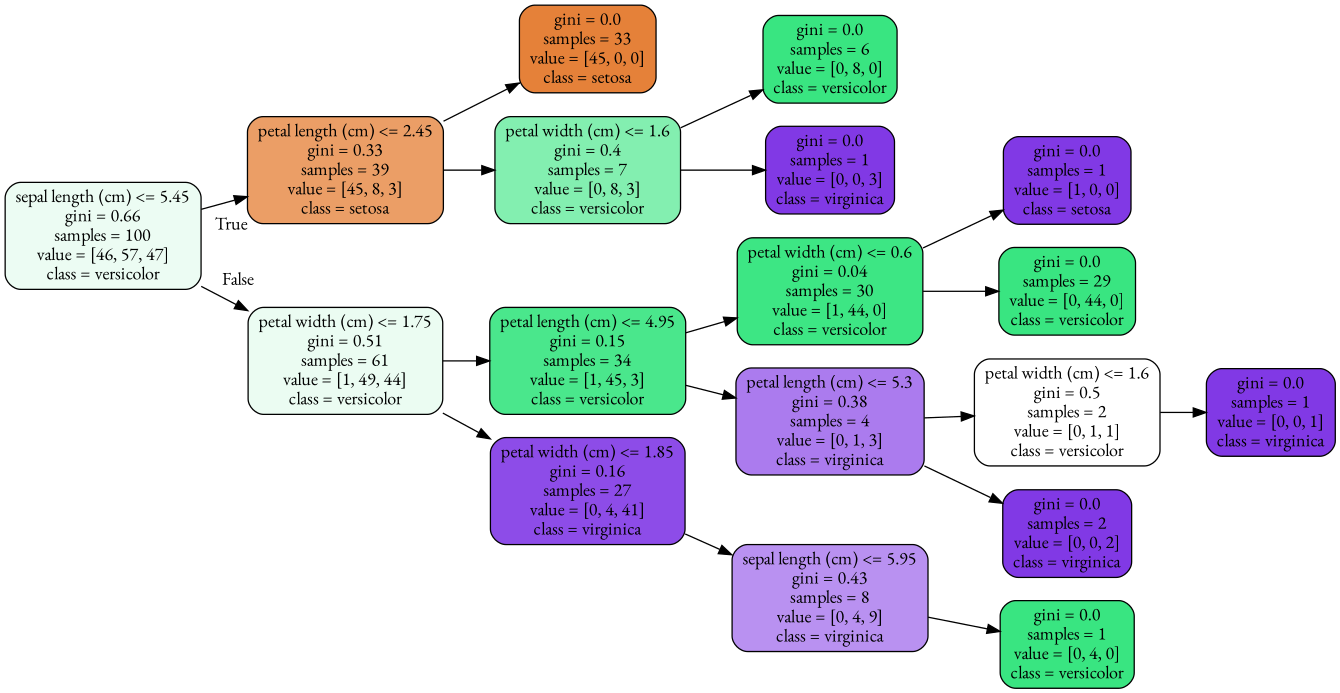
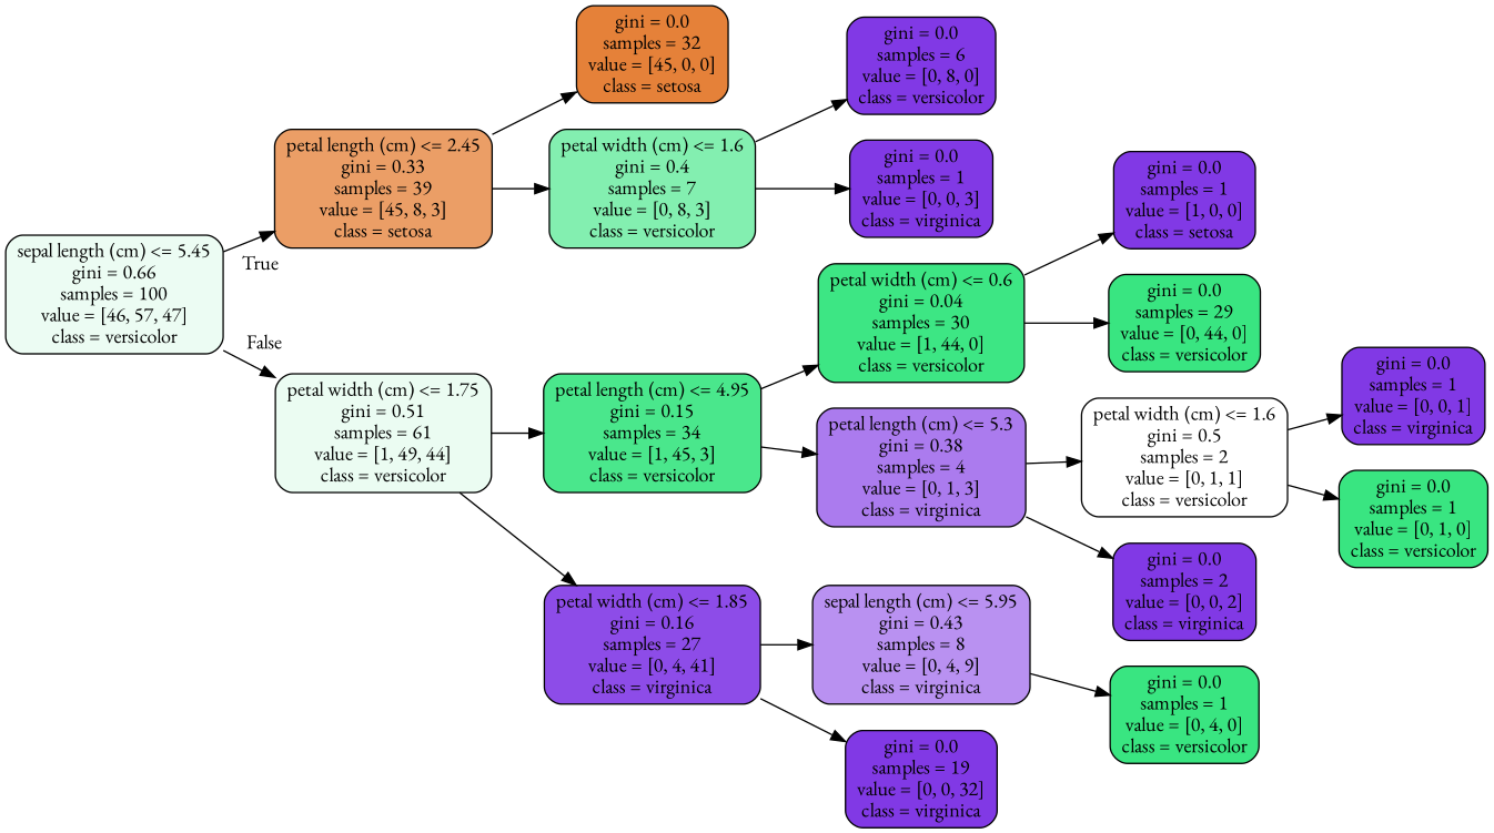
  digraph {
    fontname="EB Garamond"
    rankdir=LR
    node [color=black fillcolor="#8139e5" fontname="EB Garamond" shape=box style="filled, rounded"]
    edge [fontname="EB Garamond"]
    n1 [fillcolor="#ecfcf3" label="sepal length (cm) <= 5.45\ngini = 0.66\nsamples = 100\nvalue = [46, 57, 47]\nclass = versicolor"]
    n2 [fillcolor="#eb9e66" label="petal length (cm) <= 2.45\ngini = 0.33\nsamples = 39\nvalue = [45, 8, 3]\nclass = setosa"]
    n3 [fillcolor="#ebfcf2" label="petal width (cm) <= 1.75\ngini = 0.51\nsamples = 61\nvalue = [1, 49, 44]\nclass = versicolor"]
-   n4 [fillcolor="#e58139" label="gini = 0.0\nsamples = 33\nvalue = [45, 0, 0]\nclass = setosa"]
+   n4 [fillcolor="#e58139" label="gini = 0.0\nsamples = 32\nvalue = [45, 0, 0]\nclass = setosa"]
    n5 [fillcolor="#83efb0" label="petal width (cm) <= 1.6\ngini = 0.4\nsamples = 7\nvalue = [0, 8, 3]\nclass = versicolor"]
    n6 [fillcolor="#4ae78c" label="petal length (cm) <= 4.95\ngini = 0.15\nsamples = 34\nvalue = [1, 45, 3]\nclass = versicolor"]
    n7 [fillcolor="#8d4ce8" label="petal width (cm) <= 1.85\ngini = 0.16\nsamples = 27\nvalue = [0, 4, 41]\nclass = virginica"]
-   n8 [fillcolor="#39e581" label="gini = 0.0\nsamples = 6\nvalue = [0, 8, 0]\nclass = versicolor"]
+   n8 [label="gini = 0.0\nsamples = 6\nvalue = [0, 8, 0]\nclass = versicolor"]
    n9 [label="gini = 0.0\nsamples = 1\nvalue = [0, 0, 3]\nclass = virginica"]
    n10 [fillcolor="#3de684" label="petal width (cm) <= 0.6\ngini = 0.04\nsamples = 30\nvalue = [1, 44, 0]\nclass = versicolor"]
    n11 [fillcolor="#ab7bee" label="petal length (cm) <= 5.3\ngini = 0.38\nsamples = 4\nvalue = [0, 1, 3]\nclass = virginica"]
    n12 [fillcolor="#b991f1" label="sepal length (cm) <= 5.95\ngini = 0.43\nsamples = 8\nvalue = [0, 4, 9]\nclass = virginica"]
+   n13 [label="gini = 0.0\nsamples = 19\nvalue = [0, 0, 32]\nclass = virginica"]
    n14 [label="gini = 0.0\nsamples = 1\nvalue = [1, 0, 0]\nclass = setosa"]
    n15 [fillcolor="#39e581" label="gini = 0.0\nsamples = 29\nvalue = [0, 44, 0]\nclass = versicolor"]
    n16 [fillcolor="#ffffff" label="petal width (cm) <= 1.6\ngini = 0.5\nsamples = 2\nvalue = [0, 1, 1]\nclass = versicolor"]
    n17 [label="gini = 0.0\nsamples = 2\nvalue = [0, 0, 2]\nclass = virginica"]
    n18 [label="gini = 0.0\nsamples = 1\nvalue = [0, 0, 1]\nclass = virginica"]
+   n19 [fillcolor="#39e581" label="gini = 0.0\nsamples = 1\nvalue = [0, 1, 0]\nclass = versicolor"]
    n20 [fillcolor="#39e581" label="gini = 0.0\nsamples = 1\nvalue = [0, 4, 0]\nclass = versicolor"]
    n1 -> n2 [headlabel=True labelangle=45 labeldistance=2.5]
    n1 -> n3 [headlabel=False labelangle=-45 labeldistance=2.5]
    n2 -> n4
    n2 -> n5
    n3 -> n6
    n3 -> n7
    n5 -> n8
    n5 -> n9
    n6 -> n10
    n6 -> n11
    n7 -> n12
+   n7 -> n13
    n10 -> n14
    n10 -> n15
    n11 -> n16
    n11 -> n17
    n12 -> n20
    n16 -> n18
+   n16 -> n19
  }
